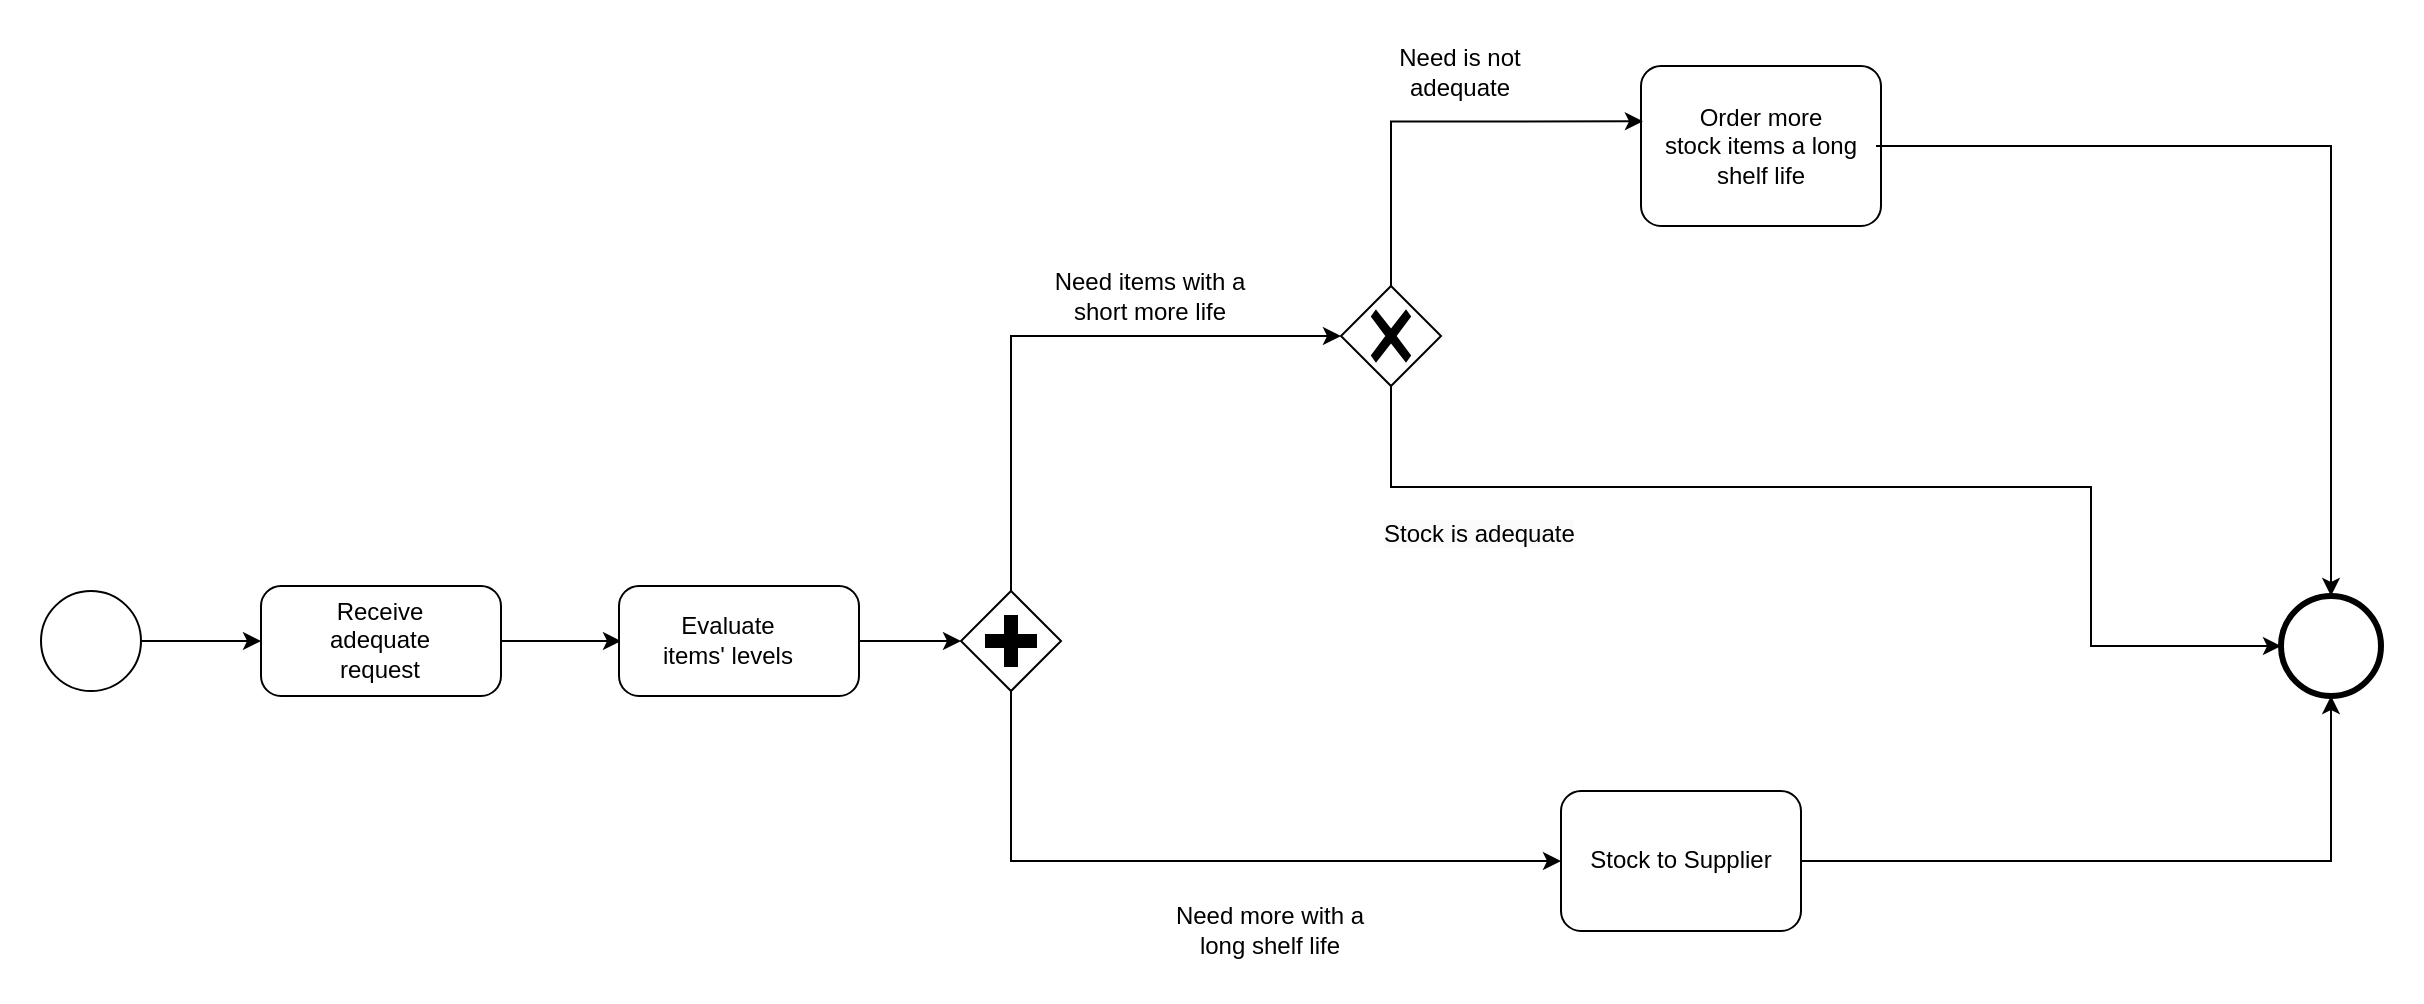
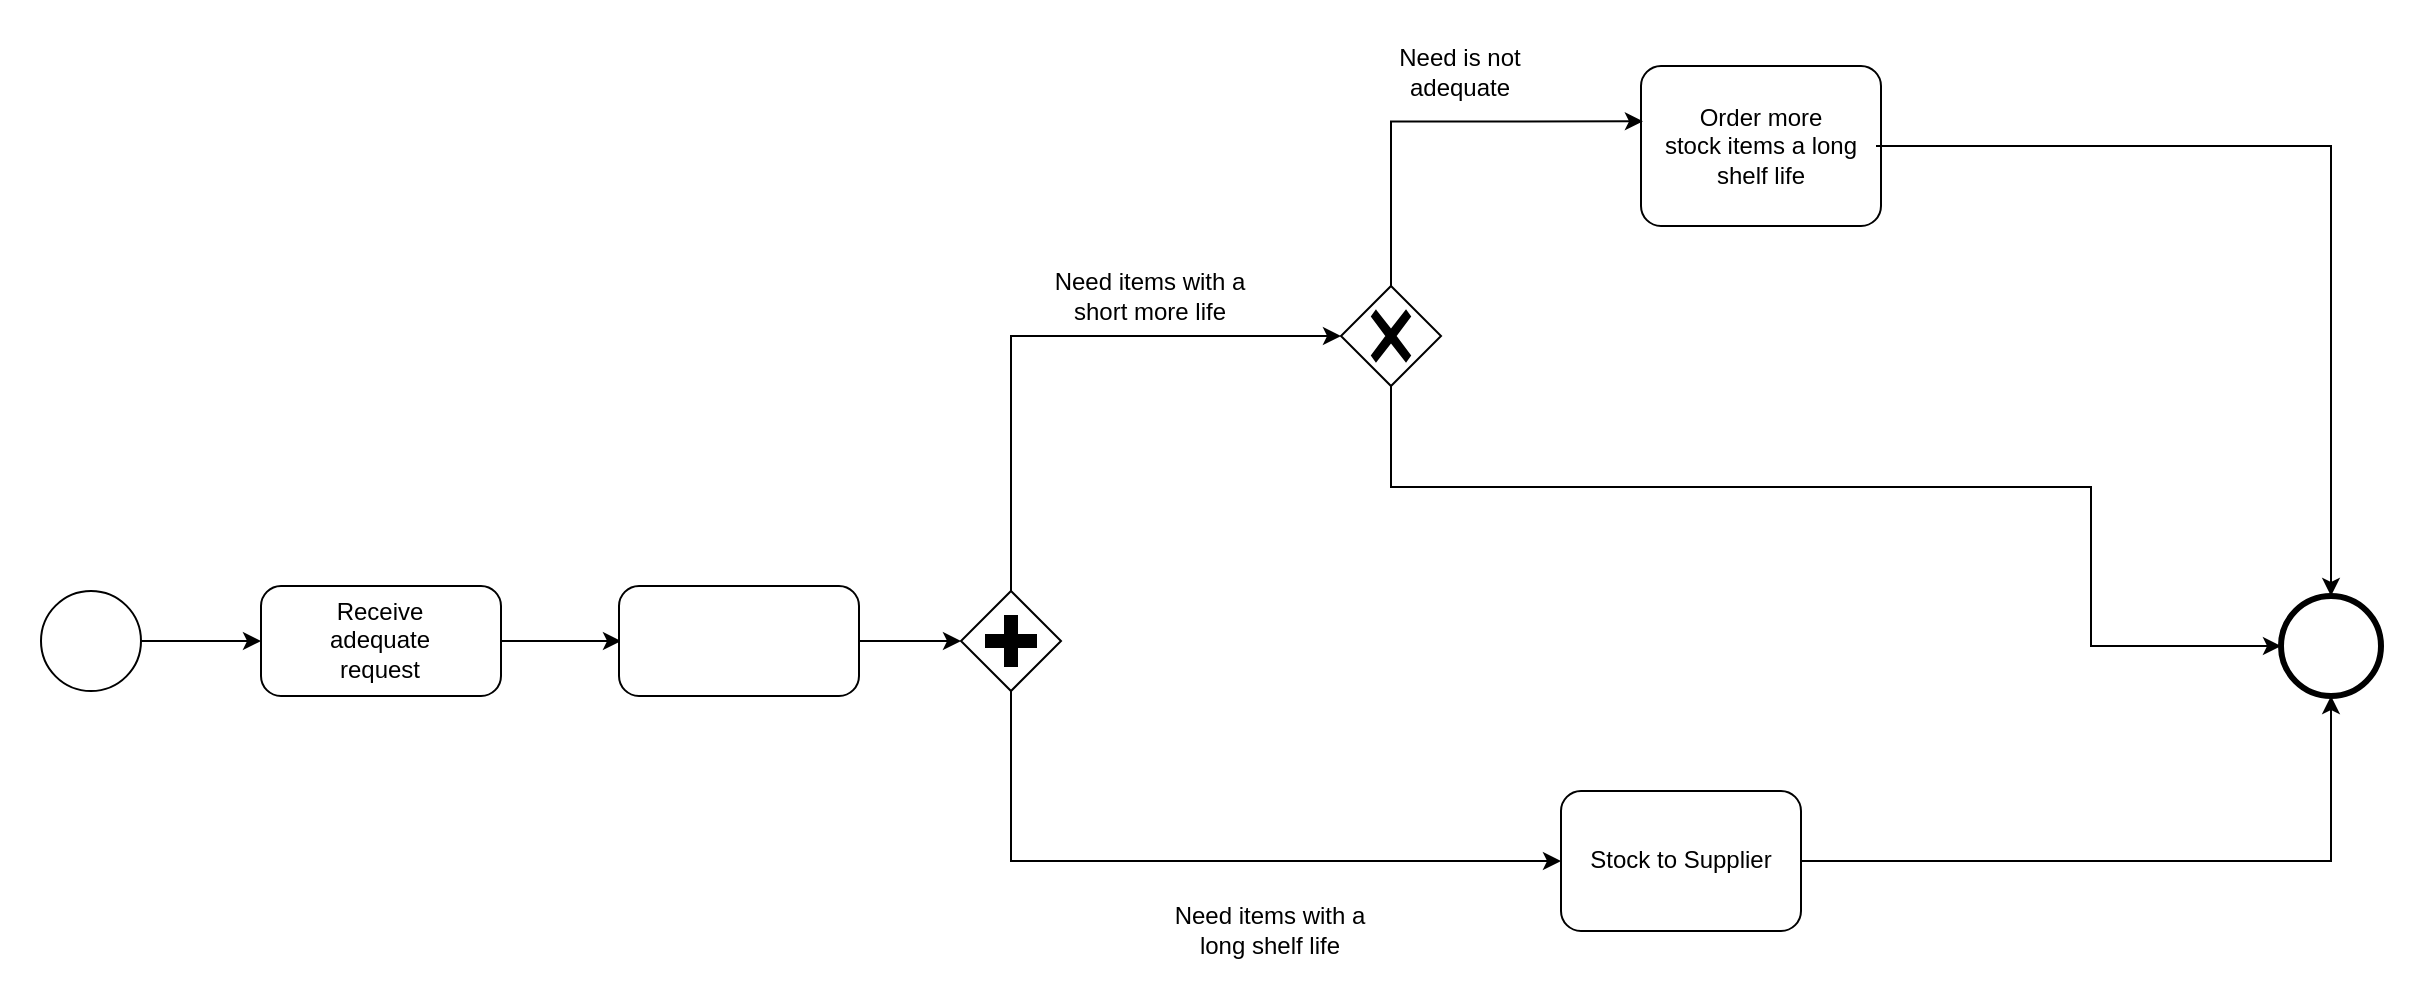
  <mxCell id="0" />
  <mxCell id="1" parent="0" />
  <mxCell id="2" value="" style="points=[[0.145,0.145,0],[0.5,0,0],[0.855,0.145,0],[1,0.5,0],[0.855,0.855,0],[0.5,1,0],[0.145,0.855,0],[0,0.5,0]];shape=mxgraph.bpmn.event;html=1;verticalLabelPosition=bottom;labelBackgroundColor=#ffffff;verticalAlign=top;align=center;perimeter=ellipsePerimeter;outlineConnect=0;aspect=fixed;outline=standard;symbol=general;" vertex="1" parent="1"><mxGeometry x="20" y="295" width="50" height="50" as="geometry" /></mxCell>
  <mxCell id="3" style="edgeStyle=orthogonalEdgeStyle;rounded=0;orthogonalLoop=1;jettySize=auto;html=1;" edge="1" parent="1" source="4"><mxGeometry relative="1" as="geometry"><mxPoint x="310" y="320" as="targetPoint" /></mxGeometry></mxCell>
  <mxCell id="4" value="" style="points=[[0.25,0,0],[0.5,0,0],[0.75,0,0],[1,0.25,0],[1,0.5,0],[1,0.75,0],[0.75,1,0],[0.5,1,0],[0.25,1,0],[0,0.75,0],[0,0.5,0],[0,0.25,0]];shape=mxgraph.bpmn.task;whiteSpace=wrap;rectStyle=rounded;size=10;html=1;container=1;expand=0;collapsible=0;taskMarker=abstract;" vertex="1" parent="1"><mxGeometry x="130" y="292.5" width="120" height="55" as="geometry" /></mxCell>
  <mxCell id="5" value="Receive adequate request" style="text;html=1;align=center;verticalAlign=middle;whiteSpace=wrap;rounded=0;" vertex="1" parent="4"><mxGeometry x="30" y="12.5" width="60" height="30" as="geometry" /></mxCell>
  <mxCell id="6" style="edgeStyle=orthogonalEdgeStyle;rounded=0;orthogonalLoop=1;jettySize=auto;html=1;entryX=0;entryY=0.5;entryDx=0;entryDy=0;entryPerimeter=0;" edge="1" parent="1" source="2" target="4"><mxGeometry relative="1" as="geometry" /></mxCell>
  <mxCell id="7" style="edgeStyle=orthogonalEdgeStyle;rounded=0;orthogonalLoop=1;jettySize=auto;html=1;entryX=0;entryY=0.5;entryDx=0;entryDy=0;entryPerimeter=0;exitX=0.5;exitY=1;exitDx=0;exitDy=0;exitPerimeter=0;" edge="1" parent="1" source="8" target="23"><mxGeometry relative="1" as="geometry"><mxPoint x="660" y="510" as="targetPoint" /></mxGeometry></mxCell>
  <mxCell id="8" value="" style="points=[[0.25,0.25,0],[0.5,0,0],[0.75,0.25,0],[1,0.5,0],[0.75,0.75,0],[0.5,1,0],[0.25,0.75,0],[0,0.5,0]];shape=mxgraph.bpmn.gateway2;html=1;verticalLabelPosition=bottom;labelBackgroundColor=#ffffff;verticalAlign=top;align=center;perimeter=rhombusPerimeter;outlineConnect=0;outline=none;symbol=none;gwType=parallel;" vertex="1" parent="1"><mxGeometry x="480" y="295" width="50" height="50" as="geometry" /></mxCell>
  <mxCell id="9" value="" style="points=[[0.25,0,0],[0.5,0,0],[0.75,0,0],[1,0.25,0],[1,0.5,0],[1,0.75,0],[0.75,1,0],[0.5,1,0],[0.25,1,0],[0,0.75,0],[0,0.5,0],[0,0.25,0]];shape=mxgraph.bpmn.task;whiteSpace=wrap;rectStyle=rounded;size=10;html=1;container=1;expand=0;collapsible=0;taskMarker=abstract;" vertex="1" parent="1"><mxGeometry x="309" y="292.5" width="120" height="55" as="geometry" /></mxCell>
- <mxCell id="10" value="Evaluate items' levels" style="text;html=1;align=center;verticalAlign=middle;whiteSpace=wrap;rounded=0;" vertex="1" parent="9"><mxGeometry x="15" y="12.5" width="80" height="30" as="geometry" /></mxCell>
  <mxCell id="11" style="edgeStyle=orthogonalEdgeStyle;rounded=0;orthogonalLoop=1;jettySize=auto;html=1;entryX=0;entryY=0.5;entryDx=0;entryDy=0;entryPerimeter=0;" edge="1" parent="1" source="9" target="8"><mxGeometry relative="1" as="geometry" /></mxCell>
  <mxCell id="12" value="" style="points=[[0.145,0.145,0],[0.5,0,0],[0.855,0.145,0],[1,0.5,0],[0.855,0.855,0],[0.5,1,0],[0.145,0.855,0],[0,0.5,0]];shape=mxgraph.bpmn.event;html=1;verticalLabelPosition=bottom;labelBackgroundColor=#ffffff;verticalAlign=top;align=center;perimeter=ellipsePerimeter;outlineConnect=0;aspect=fixed;outline=standard;symbol=general;strokeWidth=3;" vertex="1" parent="1"><mxGeometry x="1140" y="297.5" width="50" height="50" as="geometry" /></mxCell>
  <mxCell id="13" style="edgeStyle=orthogonalEdgeStyle;rounded=0;orthogonalLoop=1;jettySize=auto;html=1;exitX=0.5;exitY=1;exitDx=0;exitDy=0;exitPerimeter=0;entryX=0;entryY=0.5;entryDx=0;entryDy=0;entryPerimeter=0;" edge="1" parent="1" target="12"><mxGeometry relative="1" as="geometry"><mxPoint x="1130" y="323" as="targetPoint" /><mxPoint x="695" y="192.5" as="sourcePoint" /><Array as="points"><mxPoint x="695" y="243" /><mxPoint x="1045" y="243" /><mxPoint x="1045" y="323" /></Array></mxGeometry></mxCell>
  <mxCell id="14" value="" style="points=[[0.25,0,0],[0.5,0,0],[0.75,0,0],[1,0.25,0],[1,0.5,0],[1,0.75,0],[0.75,1,0],[0.5,1,0],[0.25,1,0],[0,0.75,0],[0,0.5,0],[0,0.25,0]];shape=mxgraph.bpmn.task;whiteSpace=wrap;rectStyle=rounded;size=10;html=1;container=1;expand=0;collapsible=0;taskMarker=abstract;" vertex="1" parent="1"><mxGeometry x="820" y="32.5" width="120" height="80" as="geometry" /></mxCell>
  <mxCell id="15" value="Order more stock&amp;nbsp;items a long shelf life" style="text;html=1;align=center;verticalAlign=middle;whiteSpace=wrap;rounded=0;" vertex="1" parent="14"><mxGeometry x="2.5" y="18.18" width="115" height="43.64" as="geometry" /></mxCell>
  <mxCell id="16" style="edgeStyle=orthogonalEdgeStyle;rounded=0;orthogonalLoop=1;jettySize=auto;html=1;entryX=0.008;entryY=0.346;entryDx=0;entryDy=0;entryPerimeter=0;exitX=0.5;exitY=0;exitDx=0;exitDy=0;exitPerimeter=0;" edge="1" parent="1" source="17" target="14"><mxGeometry relative="1" as="geometry"><mxPoint x="695" y="62.5" as="targetPoint" /></mxGeometry></mxCell>
  <mxCell id="17" value="" style="points=[[0.25,0.25,0],[0.5,0,0],[0.75,0.25,0],[1,0.5,0],[0.75,0.75,0],[0.5,1,0],[0.25,0.75,0],[0,0.5,0]];shape=mxgraph.bpmn.gateway2;html=1;verticalLabelPosition=bottom;labelBackgroundColor=#ffffff;verticalAlign=top;align=center;perimeter=rhombusPerimeter;outlineConnect=0;outline=none;symbol=none;gwType=exclusive;" vertex="1" parent="1"><mxGeometry x="670" y="142.5" width="50" height="50" as="geometry" /></mxCell>
  <mxCell id="18" value="Need is not adequate" style="text;html=1;align=center;verticalAlign=middle;whiteSpace=wrap;rounded=0;" vertex="1" parent="1"><mxGeometry x="690" y="20.5" width="80" height="30" as="geometry" /></mxCell>
- <mxCell id="19" value="&lt;span style=&quot;color: rgb(0, 0, 0); font-family: Helvetica; font-size: 12px; font-style: normal; font-variant-ligatures: normal; font-variant-caps: normal; font-weight: 400; letter-spacing: normal; orphans: 2; text-align: center; text-indent: 0px; text-transform: none; widows: 2; word-spacing: 0px; -webkit-text-stroke-width: 0px; white-space: normal; background-color: rgb(251, 251, 251); text-decoration-thickness: initial; text-decoration-style: initial; text-decoration-color: initial; display: inline !important; float: none;&quot;&gt;Stock is adequate&lt;/span&gt;" style="text;whiteSpace=wrap;html=1;" vertex="1" parent="1"><mxGeometry x="690" y="252.5" width="150" height="40" as="geometry" /></mxCell>
  <mxCell id="20" style="edgeStyle=orthogonalEdgeStyle;rounded=0;orthogonalLoop=1;jettySize=auto;html=1;entryX=0.5;entryY=0;entryDx=0;entryDy=0;entryPerimeter=0;" edge="1" parent="1" source="15" target="12"><mxGeometry relative="1" as="geometry" /></mxCell>
  <mxCell id="21" style="edgeStyle=orthogonalEdgeStyle;rounded=0;orthogonalLoop=1;jettySize=auto;html=1;entryX=0;entryY=0.5;entryDx=0;entryDy=0;entryPerimeter=0;exitX=0.5;exitY=0;exitDx=0;exitDy=0;exitPerimeter=0;" edge="1" parent="1" source="8" target="17"><mxGeometry relative="1" as="geometry" /></mxCell>
  <mxCell id="22" value="Need items with a short more life" style="text;html=1;align=center;verticalAlign=middle;whiteSpace=wrap;rounded=0;" vertex="1" parent="1"><mxGeometry x="520" y="132.5" width="110" height="30" as="geometry" /></mxCell>
  <mxCell id="23" value="" style="points=[[0.25,0,0],[0.5,0,0],[0.75,0,0],[1,0.25,0],[1,0.5,0],[1,0.75,0],[0.75,1,0],[0.5,1,0],[0.25,1,0],[0,0.75,0],[0,0.5,0],[0,0.25,0]];shape=mxgraph.bpmn.task;whiteSpace=wrap;rectStyle=rounded;size=10;html=1;container=1;expand=0;collapsible=0;taskMarker=abstract;" vertex="1" parent="1"><mxGeometry x="780" y="395" width="120" height="70" as="geometry" /></mxCell>
  <mxCell id="24" value="Stock to Supplier" style="text;html=1;align=center;verticalAlign=middle;whiteSpace=wrap;rounded=0;" vertex="1" parent="23"><mxGeometry x="7.5" y="15.91" width="105" height="38.18" as="geometry" /></mxCell>
- <mxCell id="25" value="Need more with a long shelf life" style="text;html=1;align=center;verticalAlign=middle;whiteSpace=wrap;rounded=0;" vertex="1" parent="1"><mxGeometry x="580" y="450" width="110" height="30" as="geometry" /></mxCell>
+ <mxCell id="25" value="Need items with a long shelf life" style="text;html=1;align=center;verticalAlign=middle;whiteSpace=wrap;rounded=0;" vertex="1" parent="1"><mxGeometry x="580" y="450" width="110" height="30" as="geometry" /></mxCell>
  <mxCell id="26" style="edgeStyle=orthogonalEdgeStyle;rounded=0;orthogonalLoop=1;jettySize=auto;html=1;entryX=0.5;entryY=1;entryDx=0;entryDy=0;entryPerimeter=0;" edge="1" parent="1" source="23" target="12"><mxGeometry relative="1" as="geometry" /></mxCell>
